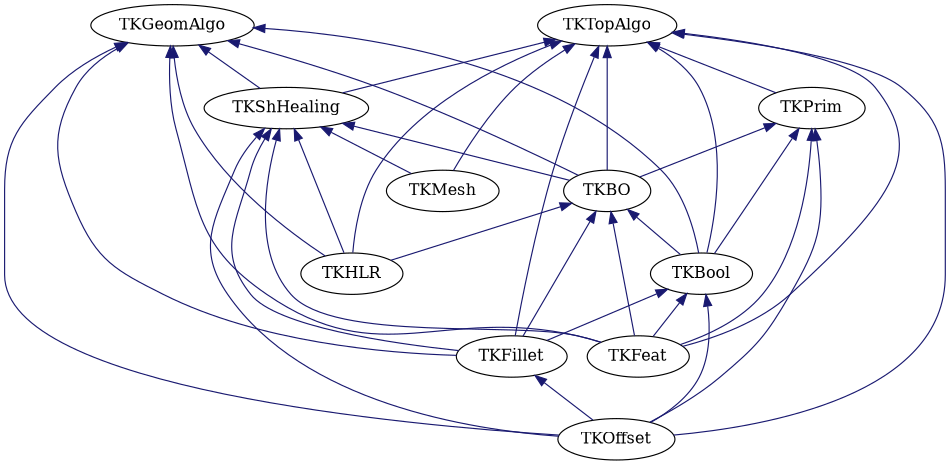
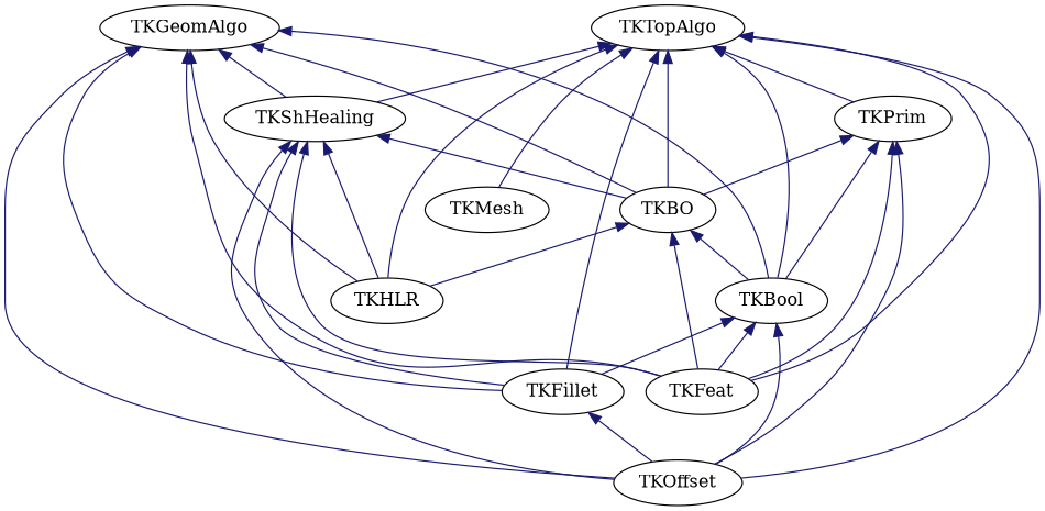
  digraph {
    edge [color=midnightblue dir=back style=solid]
    TKGeomAlgo
    TKBO
    TKShHealing
    TKBool
    TKHLR
    TKFillet
    TKOffset
    TKFeat
    TKTopAlgo
    TKPrim
    TKMesh
    TKGeomAlgo -> TKBO
    TKGeomAlgo -> TKShHealing
    TKGeomAlgo -> TKBool
    TKGeomAlgo -> TKHLR
    TKGeomAlgo -> TKFillet
    TKGeomAlgo -> TKOffset
    TKGeomAlgo -> TKFeat
    TKBO -> TKBool
    TKBO -> TKHLR
-   TKBO -> TKFillet
    TKBO -> TKFeat
    TKShHealing -> TKBO
    TKShHealing -> TKHLR
    TKShHealing -> TKFillet
    TKShHealing -> TKOffset
    TKShHealing -> TKFeat
-   TKShHealing -> TKMesh
    TKBool -> TKFillet
    TKBool -> TKOffset
    TKBool -> TKFeat
    TKFillet -> TKOffset
    TKTopAlgo -> TKBO
    TKTopAlgo -> TKShHealing
    TKTopAlgo -> TKBool
    TKTopAlgo -> TKHLR
    TKTopAlgo -> TKFillet
    TKTopAlgo -> TKOffset
    TKTopAlgo -> TKFeat
    TKTopAlgo -> TKPrim
    TKTopAlgo -> TKMesh
    TKPrim -> TKBO
    TKPrim -> TKBool
    TKPrim -> TKOffset
    TKPrim -> TKFeat
  }
